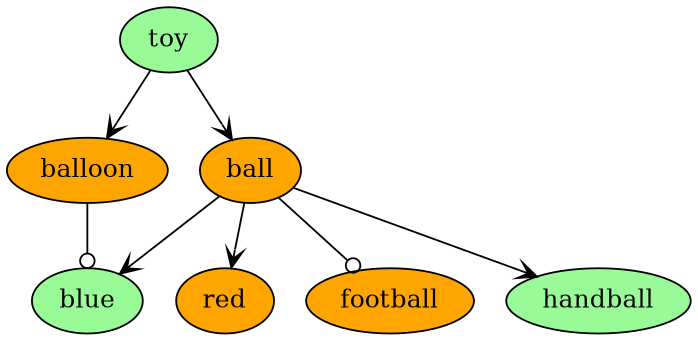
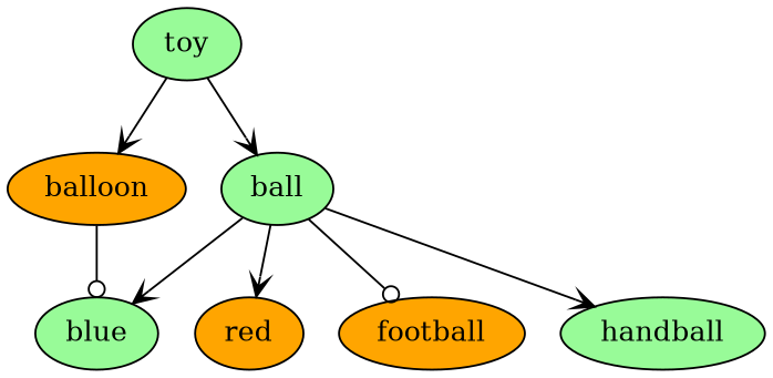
  digraph {
    node [fillcolor=palegreen style=filled]
    edge [arrowhead=vee]
    toy
-   ball [fillcolor=orange]
+   ball
    balloon [fillcolor=orange]
    red [fillcolor=orange]
    blue
    football [fillcolor=orange]
    handball
    toy -> ball
    toy -> balloon
    ball -> red
    ball -> blue
    ball -> football [arrowhead=odot]
    ball -> handball
    balloon -> blue [arrowhead=odot]
  }
